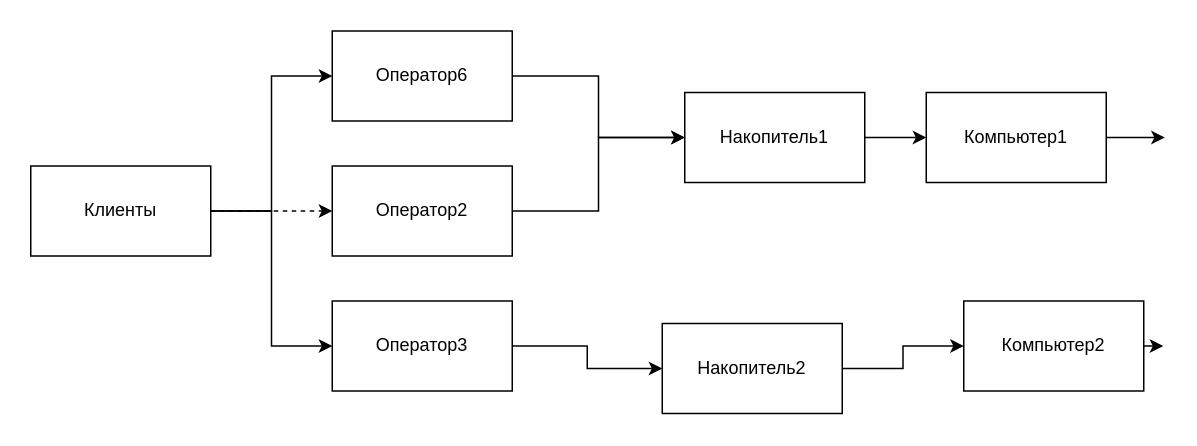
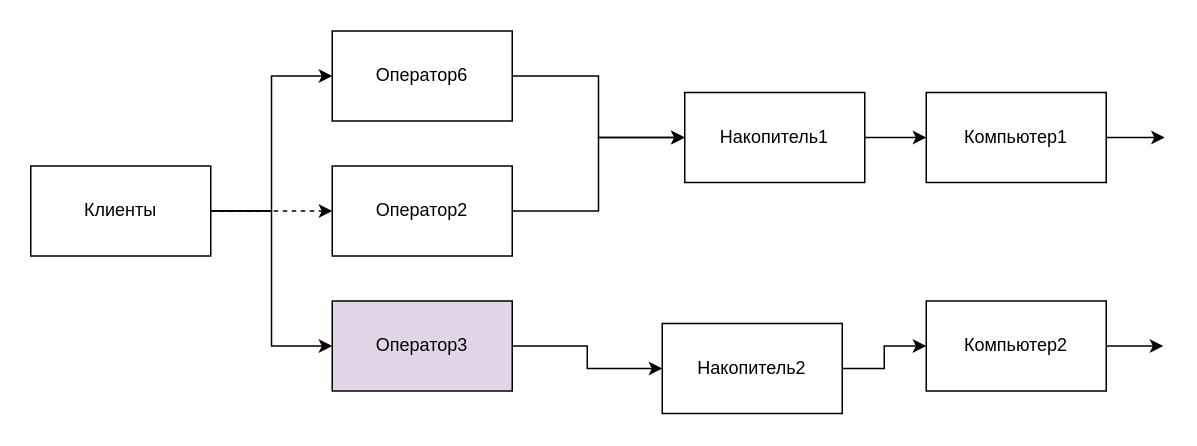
  <mxCell id="0" />
  <mxCell id="1" parent="0" />
  <mxCell id="2" style="edgeStyle=orthogonalEdgeStyle;rounded=0;orthogonalLoop=1;jettySize=auto;html=1;exitX=1;exitY=0.5;exitDx=0;exitDy=0;entryX=0;entryY=0.5;entryDx=0;entryDy=0;" edge="1" parent="1" source="5" target="7"><mxGeometry relative="1" as="geometry" /></mxCell>
  <mxCell id="3" style="edgeStyle=orthogonalEdgeStyle;rounded=0;orthogonalLoop=1;jettySize=auto;html=1;exitX=1;exitY=0.5;exitDx=0;exitDy=0;dashed=1;" edge="1" parent="1" source="5" target="9"><mxGeometry relative="1" as="geometry" /></mxCell>
  <mxCell id="4" style="edgeStyle=orthogonalEdgeStyle;rounded=0;orthogonalLoop=1;jettySize=auto;html=1;exitX=1;exitY=0.5;exitDx=0;exitDy=0;entryX=0;entryY=0.5;entryDx=0;entryDy=0;" edge="1" parent="1" source="5" target="11"><mxGeometry relative="1" as="geometry" /></mxCell>
  <mxCell id="5" value="Клиенты" style="rounded=0;whiteSpace=wrap;html=1;" vertex="1" parent="1"><mxGeometry x="20" y="110" width="120" height="60" as="geometry" /></mxCell>
  <mxCell id="6" style="edgeStyle=orthogonalEdgeStyle;rounded=0;orthogonalLoop=1;jettySize=auto;html=1;exitX=1;exitY=0.5;exitDx=0;exitDy=0;entryX=0;entryY=0.5;entryDx=0;entryDy=0;" edge="1" parent="1" source="7" target="13"><mxGeometry relative="1" as="geometry" /></mxCell>
  <mxCell id="7" value="Оператор6" style="rounded=0;whiteSpace=wrap;html=1;" vertex="1" parent="1"><mxGeometry x="221" y="20" width="120" height="60" as="geometry" /></mxCell>
  <mxCell id="8" style="edgeStyle=orthogonalEdgeStyle;rounded=0;orthogonalLoop=1;jettySize=auto;html=1;exitX=1;exitY=0.5;exitDx=0;exitDy=0;entryX=0;entryY=0.5;entryDx=0;entryDy=0;" edge="1" parent="1" source="9" target="13"><mxGeometry relative="1" as="geometry" /></mxCell>
  <mxCell id="9" value="Оператор2" style="rounded=0;whiteSpace=wrap;html=1;" vertex="1" parent="1"><mxGeometry x="221" y="110" width="120" height="60" as="geometry" /></mxCell>
  <mxCell id="10" style="edgeStyle=orthogonalEdgeStyle;rounded=0;orthogonalLoop=1;jettySize=auto;html=1;exitX=1;exitY=0.5;exitDx=0;exitDy=0;entryX=0;entryY=0.5;entryDx=0;entryDy=0;" edge="1" parent="1" source="11" target="15"><mxGeometry relative="1" as="geometry" /></mxCell>
- <mxCell id="11" value="Оператор3" style="rounded=0;whiteSpace=wrap;html=1;" vertex="1" parent="1"><mxGeometry x="221" y="200" width="120" height="60" as="geometry" /></mxCell>
+ <mxCell id="11" value="Оператор3" style="rounded=0;whiteSpace=wrap;html=1;fillColor=#e1d5e7;" vertex="1" parent="1"><mxGeometry x="221" y="200" width="120" height="60" as="geometry" /></mxCell>
  <mxCell id="12" style="edgeStyle=orthogonalEdgeStyle;rounded=0;orthogonalLoop=1;jettySize=auto;html=1;exitX=1;exitY=0.5;exitDx=0;exitDy=0;entryX=0;entryY=0.5;entryDx=0;entryDy=0;" edge="1" parent="1" source="13" target="17"><mxGeometry relative="1" as="geometry" /></mxCell>
  <mxCell id="13" value="Накопитель1" style="rounded=0;whiteSpace=wrap;html=1;" vertex="1" parent="1"><mxGeometry x="456" y="61" width="120" height="60" as="geometry" /></mxCell>
  <mxCell id="14" style="edgeStyle=orthogonalEdgeStyle;rounded=0;orthogonalLoop=1;jettySize=auto;html=1;exitX=1;exitY=0.5;exitDx=0;exitDy=0;entryX=0;entryY=0.5;entryDx=0;entryDy=0;" edge="1" parent="1" source="15" target="19"><mxGeometry relative="1" as="geometry" /></mxCell>
  <mxCell id="15" value="Накопитель2" style="rounded=0;whiteSpace=wrap;html=1;" vertex="1" parent="1"><mxGeometry x="441" y="215" width="120" height="60" as="geometry" /></mxCell>
  <mxCell id="16" style="edgeStyle=orthogonalEdgeStyle;rounded=0;orthogonalLoop=1;jettySize=auto;html=1;exitX=1;exitY=0.5;exitDx=0;exitDy=0;" edge="1" parent="1" source="17"><mxGeometry relative="1" as="geometry"><mxPoint x="776" y="91" as="targetPoint" /></mxGeometry></mxCell>
  <mxCell id="17" value="Компьютер1" style="rounded=0;whiteSpace=wrap;html=1;" vertex="1" parent="1"><mxGeometry x="617" y="61" width="120" height="60" as="geometry" /></mxCell>
  <mxCell id="18" style="edgeStyle=orthogonalEdgeStyle;rounded=0;orthogonalLoop=1;jettySize=auto;html=1;exitX=1;exitY=0.5;exitDx=0;exitDy=0;" edge="1" parent="1" source="19"><mxGeometry relative="1" as="geometry"><mxPoint x="775" y="230" as="targetPoint" /></mxGeometry></mxCell>
- <mxCell id="19" value="Компьютер2" style="rounded=0;whiteSpace=wrap;html=1;" vertex="1" parent="1"><mxGeometry x="642" y="200" width="120" height="60" as="geometry" /></mxCell>
+ <mxCell id="19" value="Компьютер2" style="rounded=0;whiteSpace=wrap;html=1;" vertex="1" parent="1"><mxGeometry x="617" y="200" width="120" height="60" as="geometry" /></mxCell>
